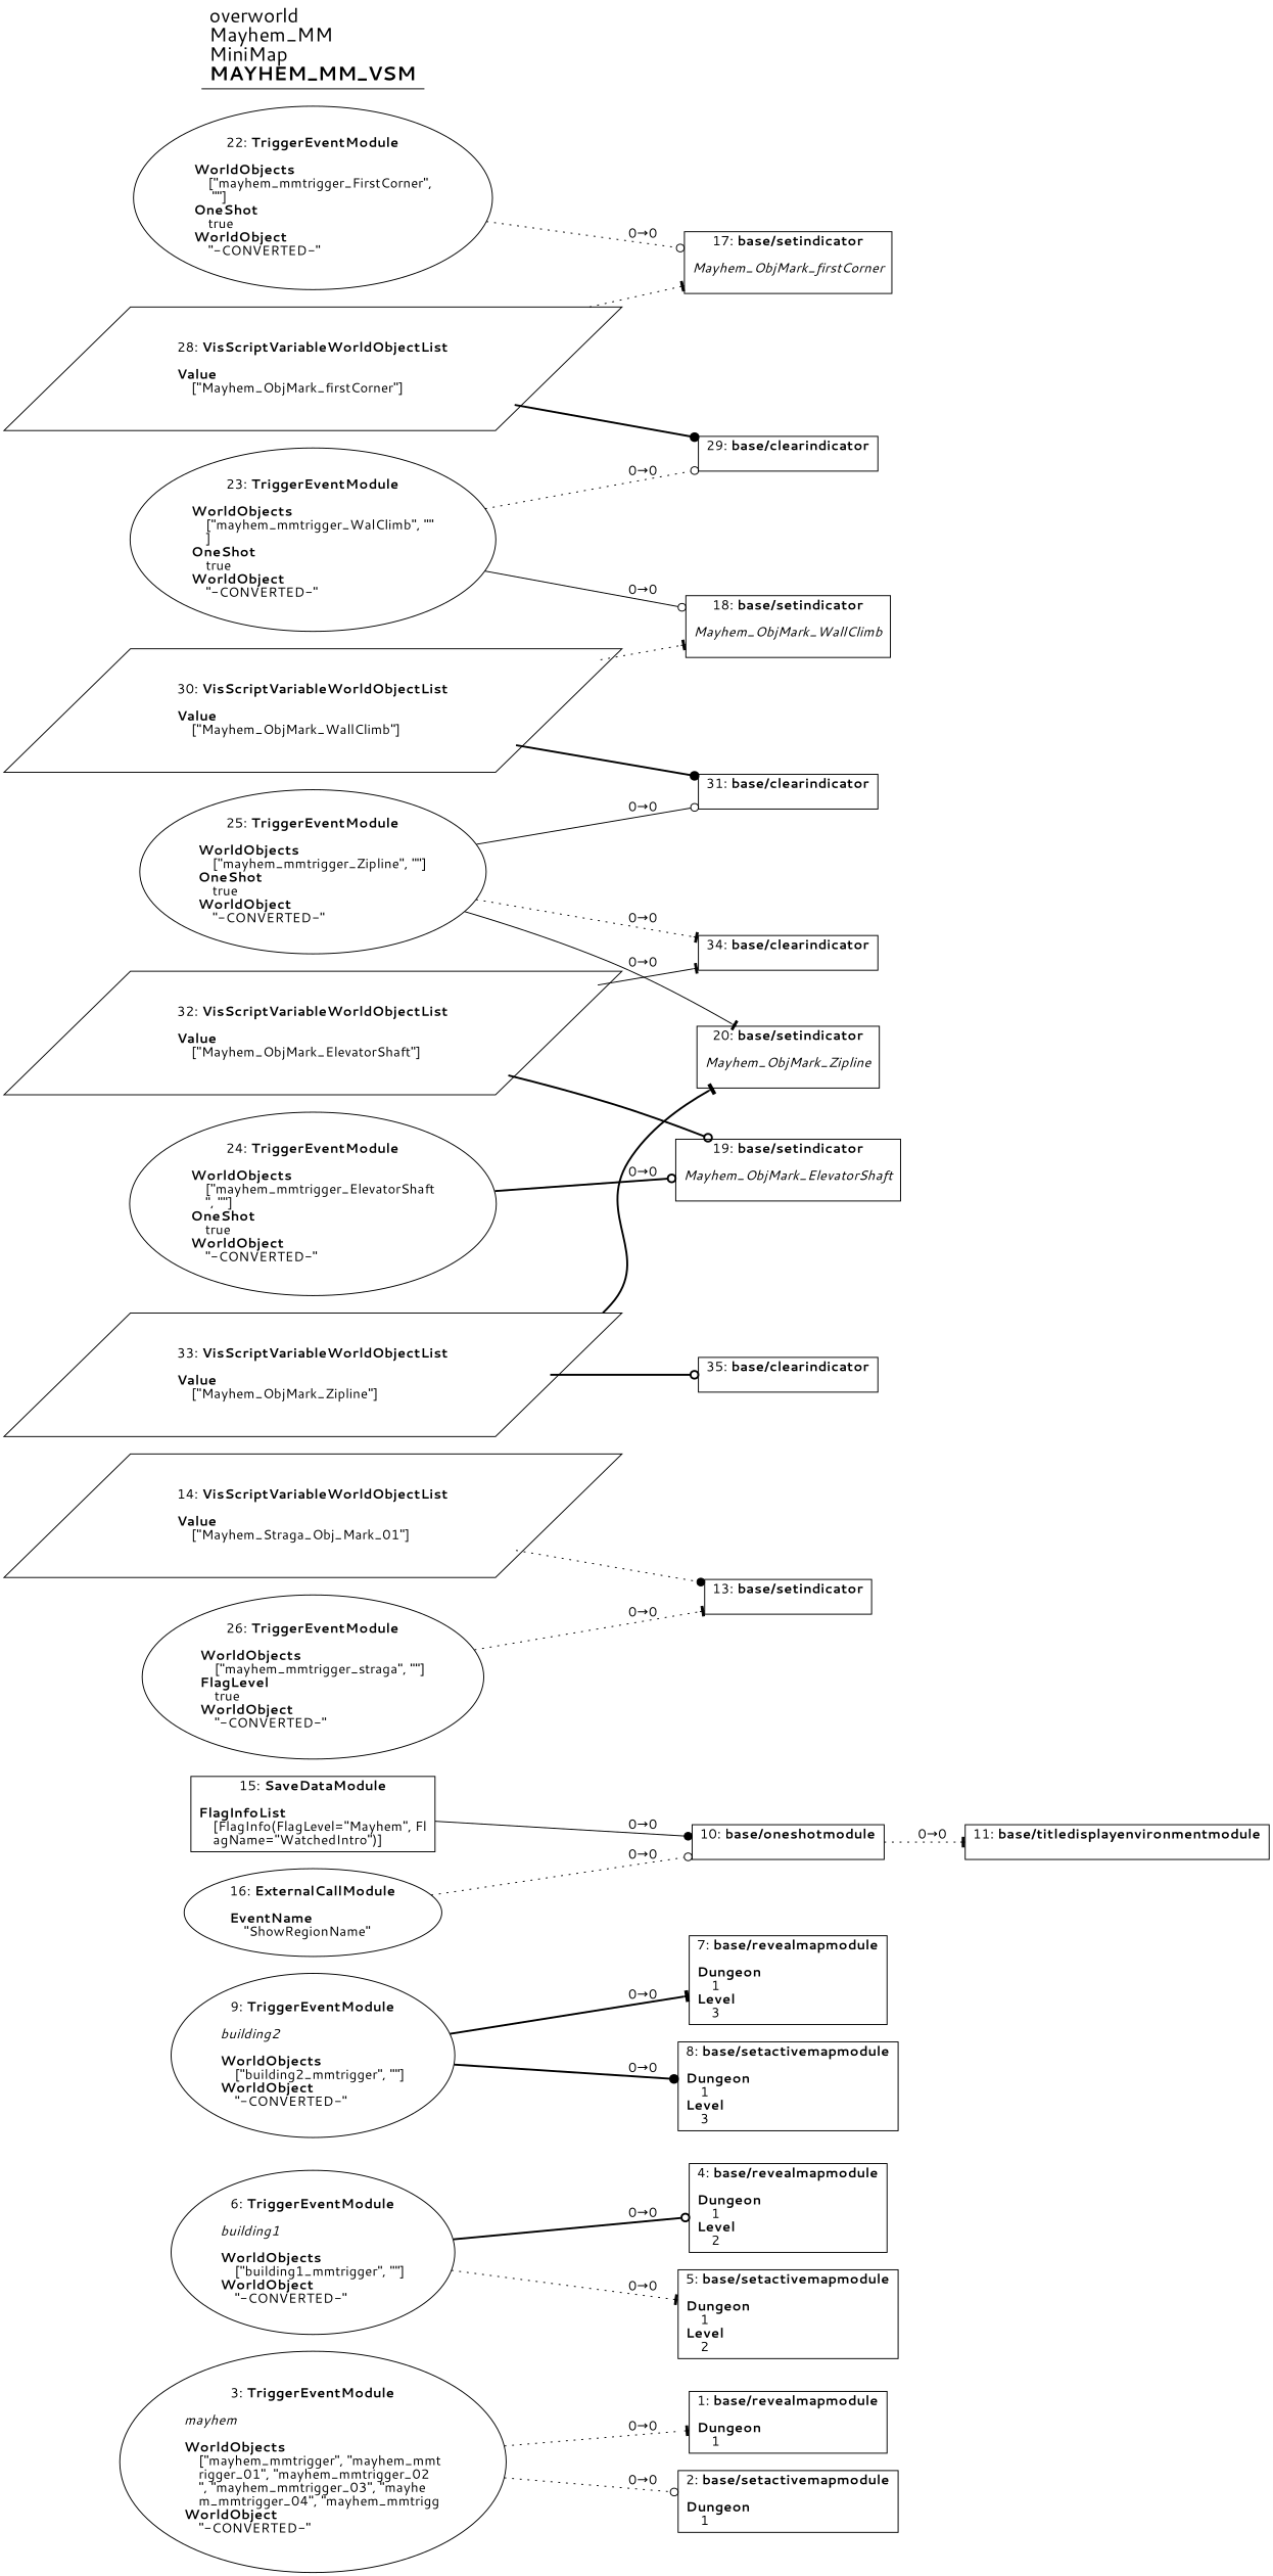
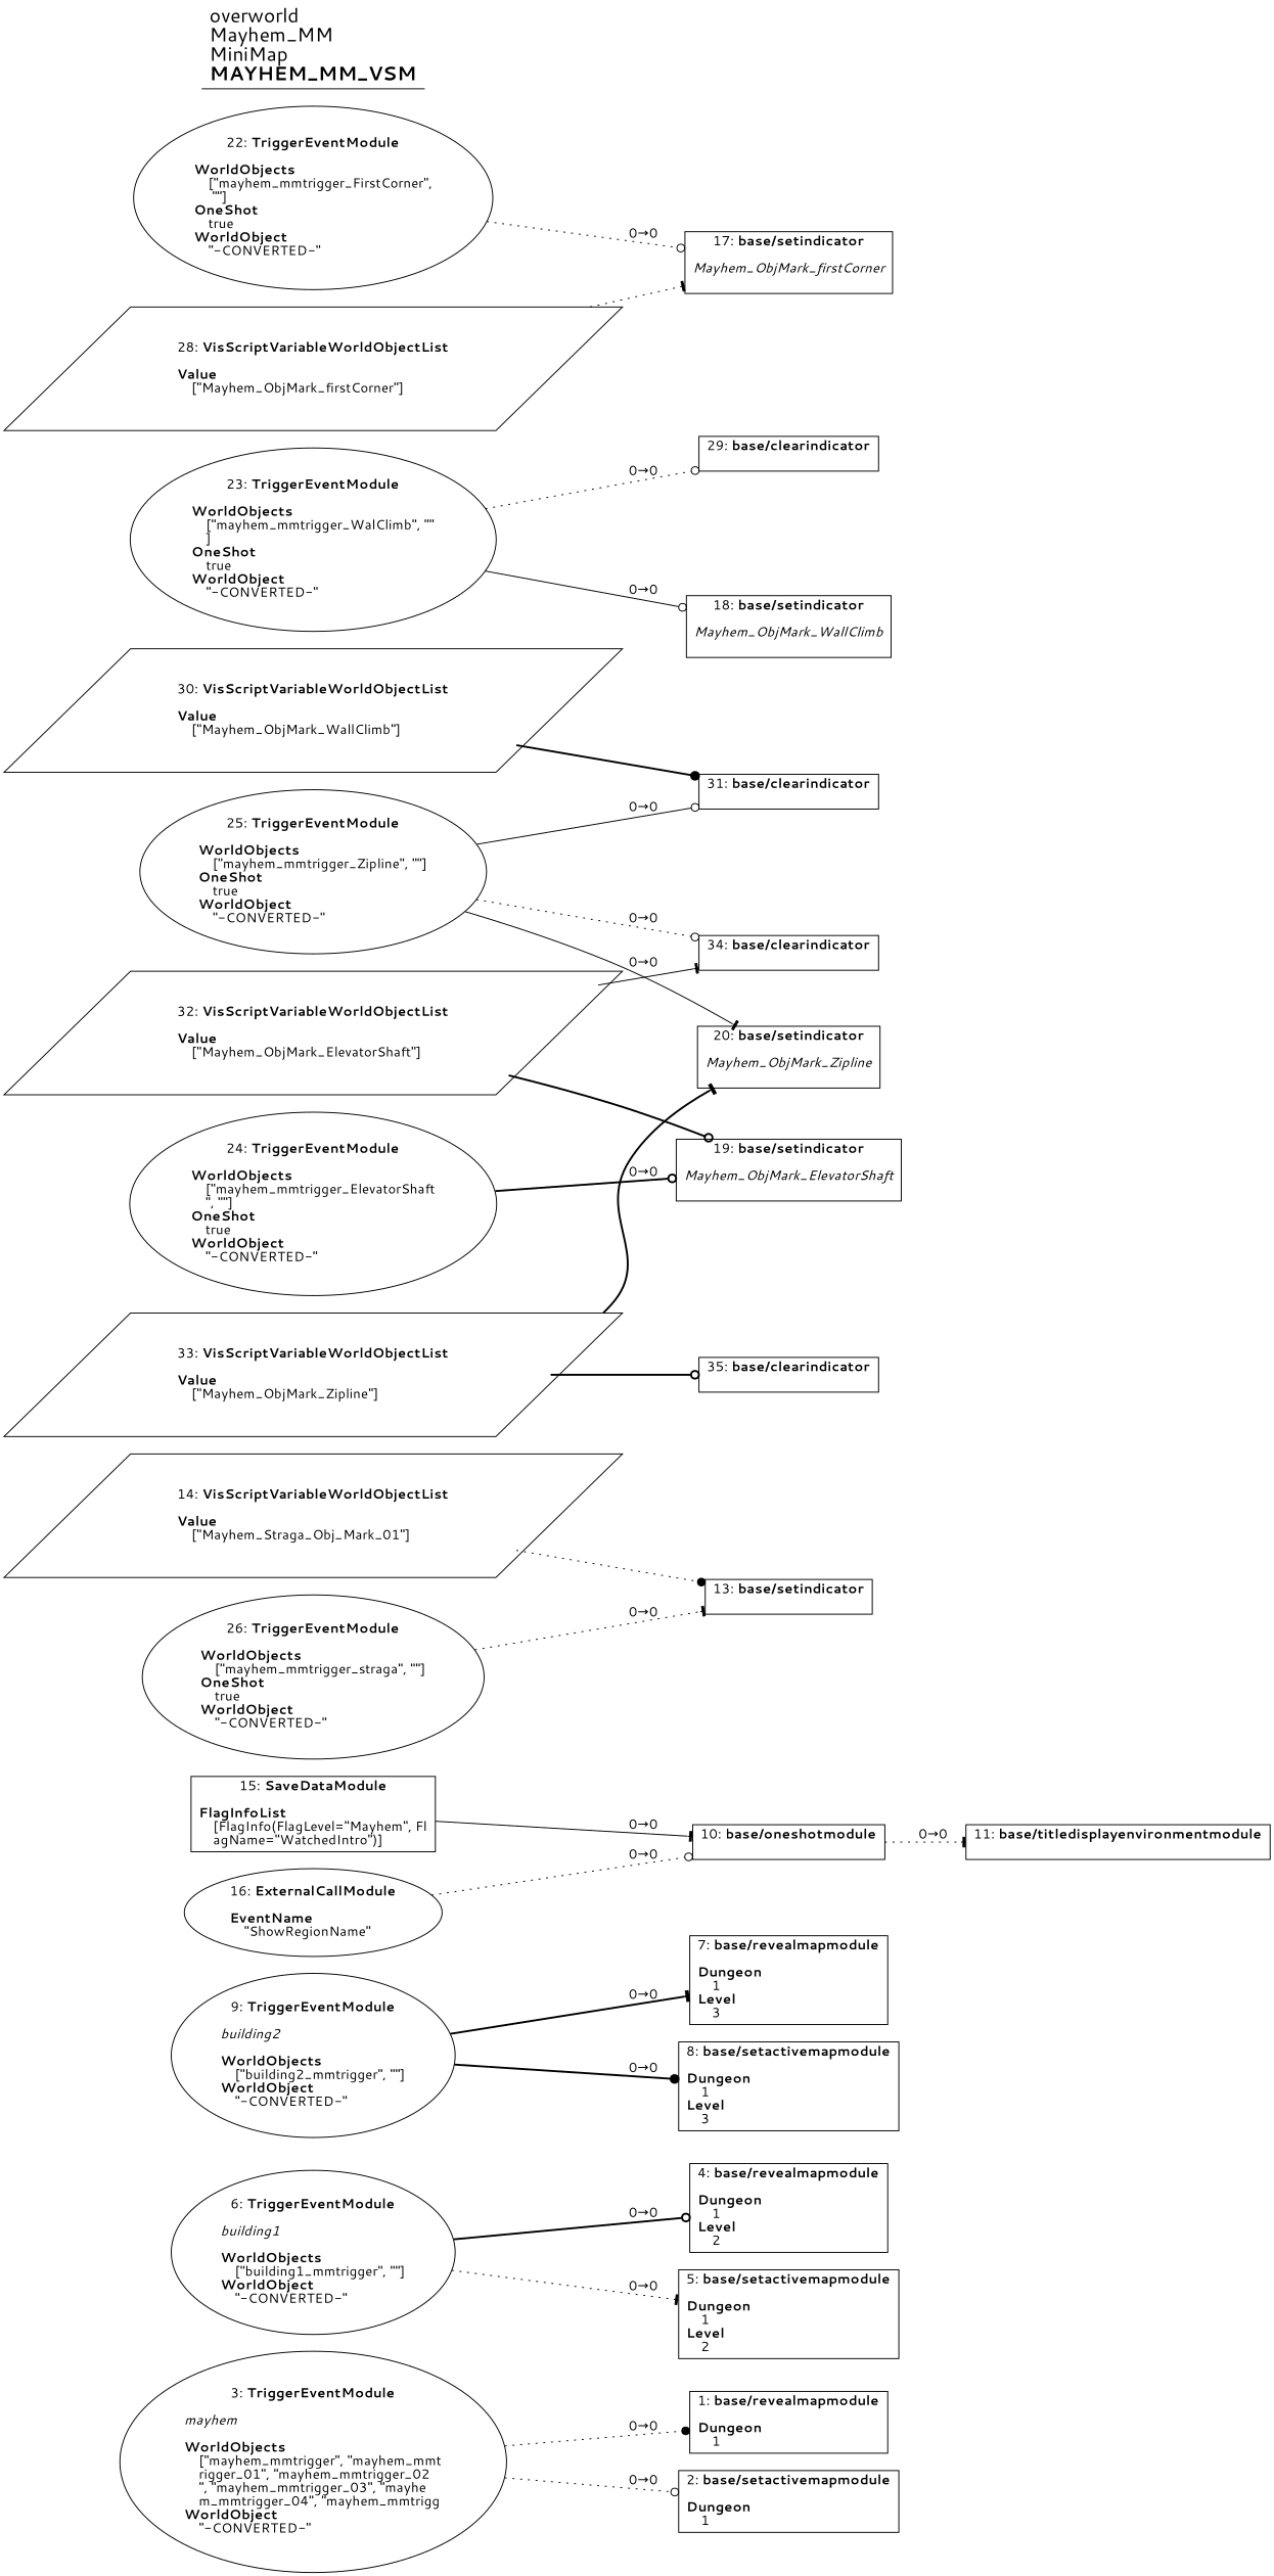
  digraph {
    fontname="Segoe UI"
    rankdir=LR
    splines=spline
    node [fontname="Segoe UI" shape=box]
    edge [arrowhead=tee fontname="Segoe UI" style=dotted]
    n1 [label=<1: <b>base/revealmapmodule</b><br/><br/><b>Dungeon</b><br align="left"/>    1<br align="left"/>>]
    n2 [label=<2: <b>base/setactivemapmodule</b><br/><br/><b>Dungeon</b><br align="left"/>    1<br align="left"/>>]
    n3 [label=<3: <b>TriggerEventModule</b><br/><br/><i>mayhem<br align="left"/></i><br align="left"/><b>WorldObjects</b><br align="left"/>    [&quot;mayhem_mmtrigger&quot;, &quot;mayhem_mmt<br align="left"/>    rigger_01&quot;, &quot;mayhem_mmtrigger_02<br align="left"/>    &quot;, &quot;mayhem_mmtrigger_03&quot;, &quot;mayhe<br align="left"/>    m_mmtrigger_04&quot;, &quot;mayhem_mmtrigg<br align="left"/><b>WorldObject</b><br align="left"/>    &quot;-CONVERTED-&quot;<br align="left"/>> shape=oval]
    n4 [label=<4: <b>base/revealmapmodule</b><br/><br/><b>Dungeon</b><br align="left"/>    1<br align="left"/><b>Level</b><br align="left"/>    2<br align="left"/>>]
    n5 [label=<5: <b>base/setactivemapmodule</b><br/><br/><b>Dungeon</b><br align="left"/>    1<br align="left"/><b>Level</b><br align="left"/>    2<br align="left"/>>]
    n6 [label=<6: <b>TriggerEventModule</b><br/><br/><i>building1<br align="left"/></i><br align="left"/><b>WorldObjects</b><br align="left"/>    [&quot;building1_mmtrigger&quot;, &quot;&quot;]<br align="left"/><b>WorldObject</b><br align="left"/>    &quot;-CONVERTED-&quot;<br align="left"/>> shape=oval]
    n7 [label=<7: <b>base/revealmapmodule</b><br/><br/><b>Dungeon</b><br align="left"/>    1<br align="left"/><b>Level</b><br align="left"/>    3<br align="left"/>>]
    n8 [label=<8: <b>base/setactivemapmodule</b><br/><br/><b>Dungeon</b><br align="left"/>    1<br align="left"/><b>Level</b><br align="left"/>    3<br align="left"/>>]
    n9 [label=<9: <b>TriggerEventModule</b><br/><br/><i>building2<br align="left"/></i><br align="left"/><b>WorldObjects</b><br align="left"/>    [&quot;building2_mmtrigger&quot;, &quot;&quot;]<br align="left"/><b>WorldObject</b><br align="left"/>    &quot;-CONVERTED-&quot;<br align="left"/>> shape=oval]
    n10 [label=<10: <b>base/oneshotmodule</b><br/><br/>>]
    n11 [label=<11: <b>base/titledisplayenvironmentmodule</b><br/><br/>>]
    n12 [label=<13: <b>base/setindicator</b><br/><br/>>]
    n13 [label=<14: <b>VisScriptVariableWorldObjectList</b><br/><br/><b>Value</b><br align="left"/>    [&quot;Mayhem_Straga_Obj_Mark_01&quot;]<br align="left"/>> shape=parallelogram]
    n14 [label=<15: <b>SaveDataModule</b><br/><br/><b>FlagInfoList</b><br align="left"/>    [FlagInfo(FlagLevel=&quot;Mayhem&quot;, Fl<br align="left"/>    agName=&quot;WatchedIntro&quot;)]<br align="left"/>>]
    n15 [label=<16: <b>ExternalCallModule</b><br/><br/><b>EventName</b><br align="left"/>    &quot;ShowRegionName&quot;<br align="left"/>> shape=oval]
    n16 [label=<17: <b>base/setindicator</b><br/><br/><i>Mayhem_ObjMark_firstCorner<br align="left"/></i><br align="left"/>>]
    n17 [label=<28: <b>VisScriptVariableWorldObjectList</b><br/><br/><b>Value</b><br align="left"/>    [&quot;Mayhem_ObjMark_firstCorner&quot;]<br align="left"/>> shape=parallelogram]
    n18 [label=<29: <b>base/clearindicator</b><br/><br/>>]
    n19 [label=<18: <b>base/setindicator</b><br/><br/><i>Mayhem_ObjMark_WallClimb<br align="left"/></i><br align="left"/>>]
    n20 [label=<30: <b>VisScriptVariableWorldObjectList</b><br/><br/><b>Value</b><br align="left"/>    [&quot;Mayhem_ObjMark_WallClimb&quot;]<br align="left"/>> shape=parallelogram]
    n21 [label=<31: <b>base/clearindicator</b><br/><br/>>]
    n22 [label=<19: <b>base/setindicator</b><br/><br/><i>Mayhem_ObjMark_ElevatorShaft<br align="left"/></i><br align="left"/>>]
    n23 [label=<32: <b>VisScriptVariableWorldObjectList</b><br/><br/><b>Value</b><br align="left"/>    [&quot;Mayhem_ObjMark_ElevatorShaft&quot;]<br align="left"/>> shape=parallelogram]
    n24 [label=<34: <b>base/clearindicator</b><br/><br/>>]
    n25 [label=<20: <b>base/setindicator</b><br/><br/><i>Mayhem_ObjMark_Zipline<br align="left"/></i><br align="left"/>>]
    n26 [label=<33: <b>VisScriptVariableWorldObjectList</b><br/><br/><b>Value</b><br align="left"/>    [&quot;Mayhem_ObjMark_Zipline&quot;]<br align="left"/>> shape=parallelogram]
    n27 [label=<35: <b>base/clearindicator</b><br/><br/>>]
    n28 [label=<22: <b>TriggerEventModule</b><br/><br/><b>WorldObjects</b><br align="left"/>    [&quot;mayhem_mmtrigger_FirstCorner&quot;,<br align="left"/>     &quot;&quot;]<br align="left"/><b>OneShot</b><br align="left"/>    true<br align="left"/><b>WorldObject</b><br align="left"/>    &quot;-CONVERTED-&quot;<br align="left"/>> shape=oval]
    n29 [label=<23: <b>TriggerEventModule</b><br/><br/><b>WorldObjects</b><br align="left"/>    [&quot;mayhem_mmtrigger_WalClimb&quot;, &quot;&quot;<br align="left"/>    ]<br align="left"/><b>OneShot</b><br align="left"/>    true<br align="left"/><b>WorldObject</b><br align="left"/>    &quot;-CONVERTED-&quot;<br align="left"/>> shape=oval]
    n30 [label=<24: <b>TriggerEventModule</b><br/><br/><b>WorldObjects</b><br align="left"/>    [&quot;mayhem_mmtrigger_ElevatorShaft<br align="left"/>    &quot;, &quot;&quot;]<br align="left"/><b>OneShot</b><br align="left"/>    true<br align="left"/><b>WorldObject</b><br align="left"/>    &quot;-CONVERTED-&quot;<br align="left"/>> shape=oval]
    n31 [label=<25: <b>TriggerEventModule</b><br/><br/><b>WorldObjects</b><br align="left"/>    [&quot;mayhem_mmtrigger_Zipline&quot;, &quot;&quot;]<br align="left"/><b>OneShot</b><br align="left"/>    true<br align="left"/><b>WorldObject</b><br align="left"/>    &quot;-CONVERTED-&quot;<br align="left"/>> shape=oval]
-   n32 [label=<26: <b>TriggerEventModule</b><br/><br/><b>WorldObjects</b><br align="left"/>    [&quot;mayhem_mmtrigger_straga&quot;, &quot;&quot;]<br align="left"/><b>FlagLevel</b><br align="left"/>    true<br align="left"/><b>WorldObject</b><br align="left"/>    &quot;-CONVERTED-&quot;<br align="left"/>> shape=oval]
+   n32 [label=<26: <b>TriggerEventModule</b><br/><br/><b>WorldObjects</b><br align="left"/>    [&quot;mayhem_mmtrigger_straga&quot;, &quot;&quot;]<br align="left"/><b>OneShot</b><br align="left"/>    true<br align="left"/><b>WorldObject</b><br align="left"/>    &quot;-CONVERTED-&quot;<br align="left"/>> shape=oval]
    n33 [label=<<font point-size="20">overworld<br align="left"/>Mayhem_MM<br align="left"/>MiniMap<br align="left"/><b>MAYHEM_MM_VSM</b><br align="left"/></font>> shape=underline]
-   n3 -> n1 [label="0→0"]
+   n3 -> n1 [arrowhead=dot label="0→0"]
    n3 -> n2 [arrowhead=odot label="0→0"]
    n6 -> n4 [arrowhead=odot label="0→0" style=bold]
    n6 -> n5 [label="0→0"]
    n9 -> n7 [label="0→0" style=bold]
    n9 -> n8 [arrowhead=dot label="0→0" style=bold]
    n10 -> n11 [label="0→0"]
    n13 -> n12 [arrowhead=dot]
-   n14 -> n10 [arrowhead=dot label="0→0" style=solid]
+   n14 -> n10 [label="0→0" style=solid]
    n15 -> n10 [arrowhead=odot label="0→0"]
    n17 -> n16
-   n17 -> n18 [arrowhead=dot style=bold]
-   n20 -> n19
    n20 -> n21 [arrowhead=dot style=bold]
    n23 -> n22 [arrowhead=odot style=bold]
    n23 -> n24 [style=solid]
    n26 -> n25 [style=bold]
    n26 -> n27 [arrowhead=odot style=bold]
    n28 -> n16 [arrowhead=odot label="0→0"]
    n29 -> n18 [arrowhead=odot label="0→0"]
    n29 -> n19 [arrowhead=odot label="0→0" style=solid]
    n30 -> n22 [arrowhead=odot label="0→0" style=bold]
    n31 -> n21 [arrowhead=odot label="0→0" style=solid]
-   n31 -> n24 [label="0→0"]
+   n31 -> n24 [arrowhead=odot label="0→0"]
    n31 -> n25 [label="0→0" style=solid]
    n32 -> n12 [label="0→0"]
  }
